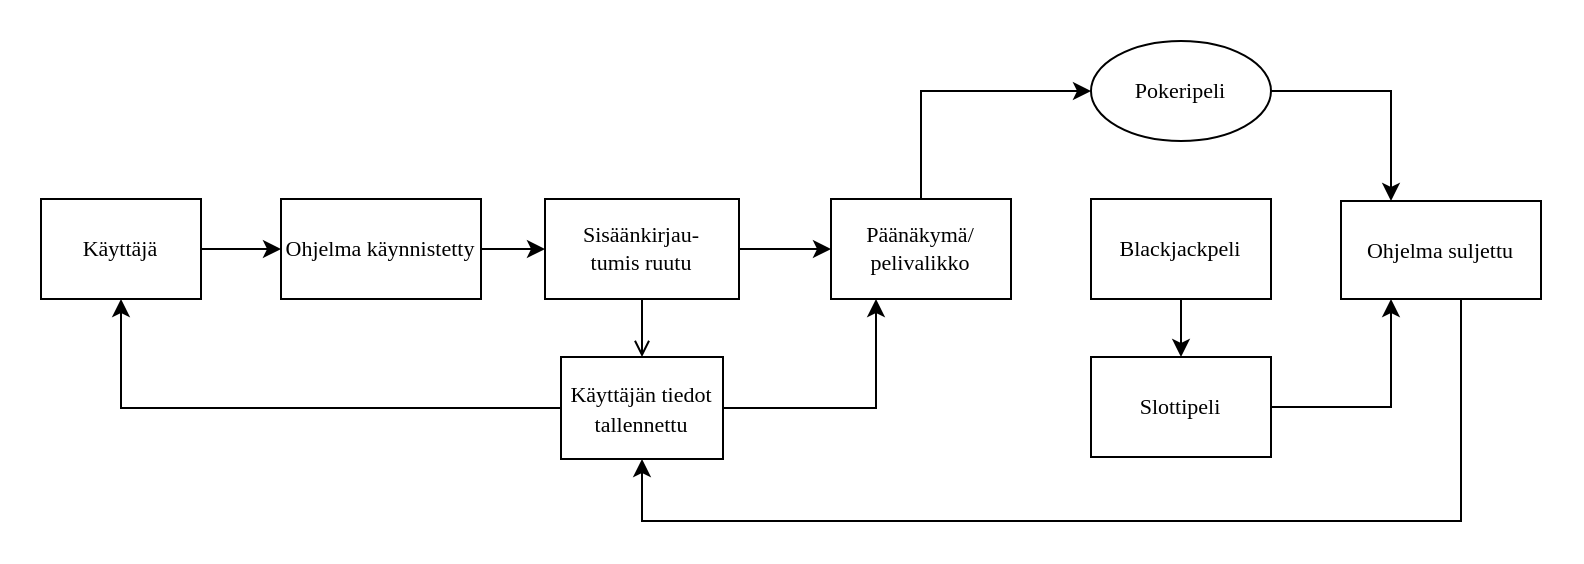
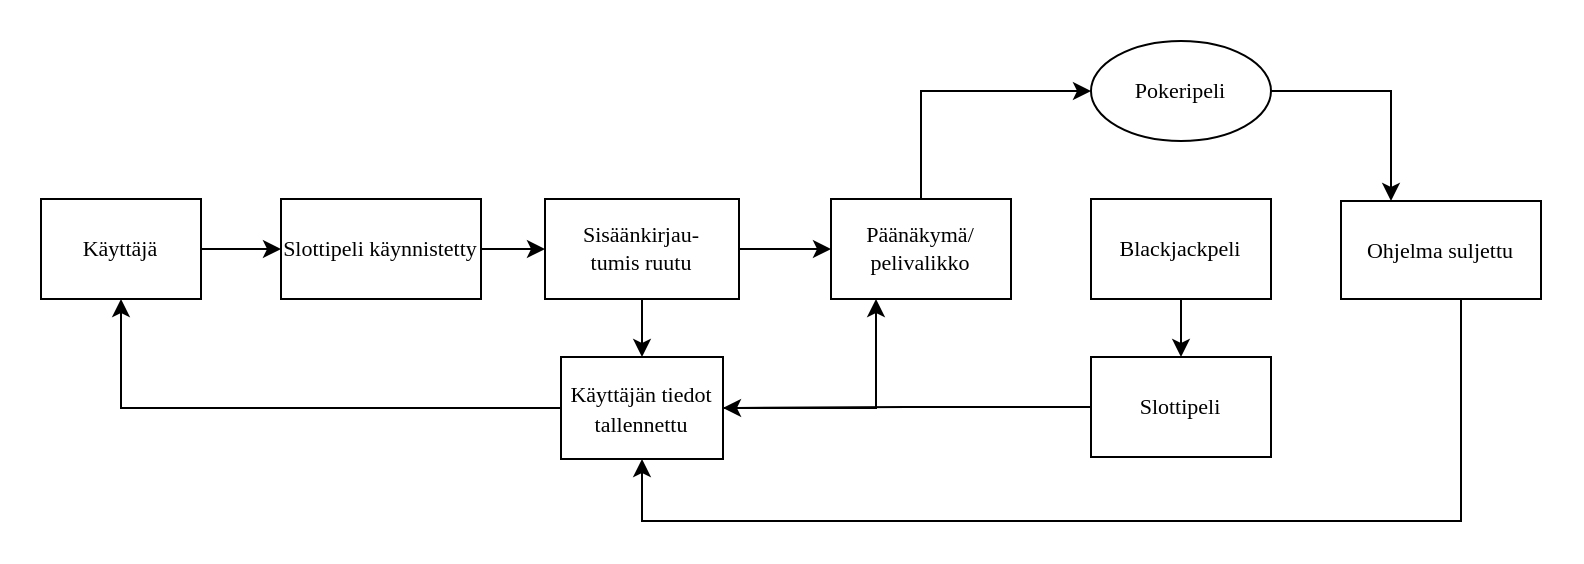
  <mxCell id="0" />
  <mxCell id="1" parent="0" />
  <mxCell id="2" style="edgeStyle=orthogonalEdgeStyle;rounded=0;orthogonalLoop=1;jettySize=auto;html=1;entryX=0;entryY=0.5;entryDx=0;entryDy=0;" parent="1" source="3" target="19" edge="1"><mxGeometry relative="1" as="geometry" /></mxCell>
  <mxCell id="3" value="&lt;font style=&quot;font-size: 11px;&quot;&gt;Käyttäjä&lt;/font&gt;" style="rounded=0;whiteSpace=wrap;html=1;fontFamily=Verdana;fontSize=11;" parent="1" vertex="1"><mxGeometry x="20" y="99" width="80" height="50" as="geometry" /></mxCell>
  <mxCell id="4" style="edgeStyle=orthogonalEdgeStyle;rounded=0;orthogonalLoop=1;jettySize=auto;html=1;exitX=1;exitY=0.5;exitDx=0;exitDy=0;entryX=0;entryY=0.5;entryDx=0;entryDy=0;" parent="1" target="7" edge="1"><mxGeometry relative="1" as="geometry"><mxPoint x="270" y="124.286" as="targetPoint" /><mxPoint x="234" y="124" as="sourcePoint" /></mxGeometry></mxCell>
- <mxCell id="5" style="edgeStyle=orthogonalEdgeStyle;rounded=0;orthogonalLoop=1;jettySize=auto;html=1;entryX=0.5;entryY=0;entryDx=0;entryDy=0;endArrow=open;" parent="1" source="7" target="18" edge="1"><mxGeometry relative="1" as="geometry" /></mxCell>
+ <mxCell id="5" style="edgeStyle=orthogonalEdgeStyle;rounded=0;orthogonalLoop=1;jettySize=auto;html=1;entryX=0.5;entryY=0;entryDx=0;entryDy=0;" parent="1" source="7" target="18" edge="1"><mxGeometry relative="1" as="geometry" /></mxCell>
  <mxCell id="6" style="edgeStyle=orthogonalEdgeStyle;rounded=0;orthogonalLoop=1;jettySize=auto;html=1;entryX=0;entryY=0.5;entryDx=0;entryDy=0;" parent="1" source="7" target="8" edge="1"><mxGeometry relative="1" as="geometry" /></mxCell>
  <mxCell id="7" value="&lt;div style=&quot;font-size: 11px;&quot;&gt;&lt;font style=&quot;font-size: 11px;&quot;&gt;Sisäänkirjau-&lt;/font&gt;&lt;/div&gt;&lt;div style=&quot;font-size: 11px;&quot;&gt;&lt;font style=&quot;font-size: 11px;&quot;&gt;tumis ruutu&lt;/font&gt;&lt;/div&gt;" style="rounded=0;whiteSpace=wrap;html=1;fontFamily=Verdana;fontSize=11;" parent="1" vertex="1"><mxGeometry x="272" y="99" width="97" height="50" as="geometry" /></mxCell>
  <mxCell id="8" value="&lt;div style=&quot;font-size: 11px;&quot;&gt;&lt;font style=&quot;font-size: 11px;&quot;&gt;Päänäkymä/&lt;/font&gt;&lt;/div&gt;&lt;div style=&quot;font-size: 11px;&quot;&gt;&lt;font style=&quot;font-size: 11px;&quot;&gt;pelivalikko&lt;/font&gt;&lt;/div&gt;" style="rounded=0;whiteSpace=wrap;html=1;fontFamily=Verdana;fontSize=11;" parent="1" vertex="1"><mxGeometry x="415" y="99" width="90" height="50" as="geometry" /></mxCell>
  <mxCell id="9" style="edgeStyle=orthogonalEdgeStyle;rounded=0;orthogonalLoop=1;jettySize=auto;html=1;entryX=0.25;entryY=0;entryDx=0;entryDy=0;" parent="1" source="10" target="21" edge="1"><mxGeometry relative="1" as="geometry" /></mxCell>
  <mxCell id="10" value="Pokeripeli" style="ellipse;whiteSpace=wrap;html=1;fontFamily=Verdana;fontSize=11;" parent="1" vertex="1"><mxGeometry x="545" y="20" width="90" height="50" as="geometry" /></mxCell>
  <mxCell id="11" style="edgeStyle=orthogonalEdgeStyle;rounded=0;orthogonalLoop=1;jettySize=auto;html=1;" parent="1" source="12" target="14" edge="1"><mxGeometry relative="1" as="geometry" /></mxCell>
  <mxCell id="12" value="Blackjackpeli" style="rounded=0;whiteSpace=wrap;html=1;fontFamily=Verdana;fontSize=11;" parent="1" vertex="1"><mxGeometry x="545" y="99" width="90" height="50" as="geometry" /></mxCell>
- <mxCell id="13" style="edgeStyle=orthogonalEdgeStyle;rounded=0;orthogonalLoop=1;jettySize=auto;html=1;entryX=0.25;entryY=1;entryDx=0;entryDy=0;" parent="1" source="14" target="21" edge="1"><mxGeometry relative="1" as="geometry" /></mxCell>
+ <mxCell id="13" style="edgeStyle=orthogonalEdgeStyle;rounded=0;orthogonalLoop=1;jettySize=auto;html=1;" parent="1" source="14" target="18" edge="1"><mxGeometry relative="1" as="geometry" /></mxCell>
  <mxCell id="14" value="Slottipeli" style="rounded=0;whiteSpace=wrap;html=1;fontFamily=Verdana;fontSize=11;" parent="1" vertex="1"><mxGeometry x="545" y="178" width="90" height="50" as="geometry" /></mxCell>
  <mxCell id="15" style="edgeStyle=orthogonalEdgeStyle;rounded=0;orthogonalLoop=1;jettySize=auto;html=1;entryX=0;entryY=0.5;entryDx=0;entryDy=0;" parent="1" target="10" edge="1"><mxGeometry relative="1" as="geometry"><mxPoint x="450.019" y="99" as="sourcePoint" /><mxPoint x="530" y="45" as="targetPoint" /><Array as="points"><mxPoint x="460" y="99" /><mxPoint x="460" y="45" /></Array></mxGeometry></mxCell>
  <mxCell id="16" style="edgeStyle=orthogonalEdgeStyle;rounded=0;orthogonalLoop=1;jettySize=auto;html=1;entryX=0.25;entryY=1;entryDx=0;entryDy=0;" parent="1" source="18" target="8" edge="1"><mxGeometry relative="1" as="geometry" /></mxCell>
  <mxCell id="17" style="edgeStyle=orthogonalEdgeStyle;rounded=0;orthogonalLoop=1;jettySize=auto;html=1;entryX=0.5;entryY=1;entryDx=0;entryDy=0;" parent="1" source="18" target="3" edge="1"><mxGeometry relative="1" as="geometry" /></mxCell>
  <mxCell id="18" value="&lt;font style=&quot;font-size: 11px;&quot; face=&quot;Verdana&quot;&gt;Käyttäjän tiedot tallennettu&lt;/font&gt;" style="rounded=0;whiteSpace=wrap;html=1;" parent="1" vertex="1"><mxGeometry x="280" y="178" width="81" height="51" as="geometry" /></mxCell>
- <mxCell id="19" value="&lt;font style=&quot;font-size: 11px;&quot; face=&quot;Verdana&quot;&gt;Ohjelma käynnistetty&lt;/font&gt;" style="rounded=0;whiteSpace=wrap;html=1;" parent="1" vertex="1"><mxGeometry x="140" y="99" width="100" height="50" as="geometry" /></mxCell>
+ <mxCell id="19" value="&lt;font style=&quot;font-size: 11px;&quot; face=&quot;Verdana&quot;&gt;Slottipeli käynnistetty&lt;/font&gt;" style="rounded=0;whiteSpace=wrap;html=1;" parent="1" vertex="1"><mxGeometry x="140" y="99" width="100" height="50" as="geometry" /></mxCell>
  <mxCell id="20" style="edgeStyle=orthogonalEdgeStyle;rounded=0;orthogonalLoop=1;jettySize=auto;html=1;entryX=0.5;entryY=1;entryDx=0;entryDy=0;" parent="1" source="21" target="18" edge="1"><mxGeometry relative="1" as="geometry"><Array as="points"><mxPoint x="730" y="260" /><mxPoint x="321" y="260" /></Array></mxGeometry></mxCell>
  <mxCell id="21" value="&lt;font style=&quot;font-size: 11px;&quot; face=&quot;Verdana&quot;&gt;Ohjelma suljettu&lt;/font&gt;" style="rounded=0;whiteSpace=wrap;html=1;" parent="1" vertex="1"><mxGeometry x="670" y="100" width="100" height="49" as="geometry" /></mxCell>
